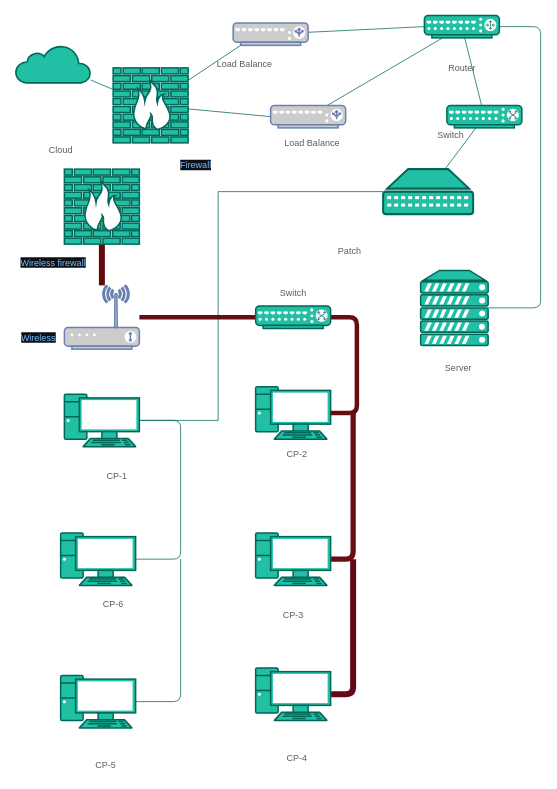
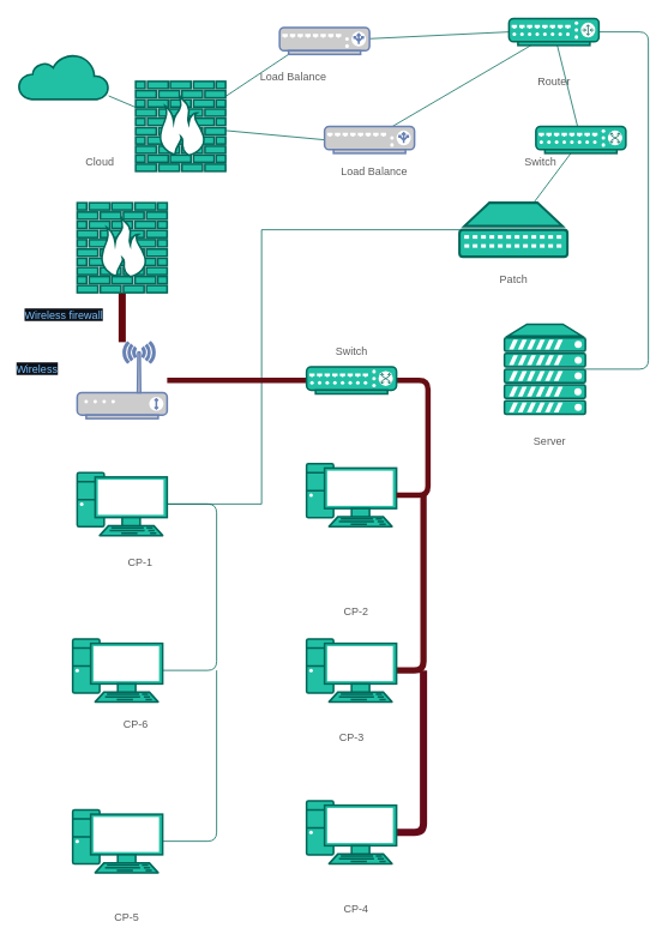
  <mxCell id="0" />
  <mxCell id="1" parent="0" />
  <mxCell id="2" style="edgeStyle=orthogonalEdgeStyle;rounded=1;sketch=0;orthogonalLoop=1;jettySize=auto;html=1;fontColor=#5C5C5C;endArrow=none;endFill=0;strokeColor=#006658;fillColor=#21C0A5;entryX=1;entryY=0.5;entryDx=0;entryDy=0;entryPerimeter=0;" edge="1" parent="1" source="3" target="29"><mxGeometry relative="1" as="geometry"><mxPoint x="240" y="750" as="targetPoint" /><Array as="points"><mxPoint x="240" y="560" /><mxPoint x="240" y="745" /></Array></mxGeometry></mxCell>
  <mxCell id="3" value="" style="fontColor=#5C5C5C;verticalAlign=top;verticalLabelPosition=bottom;labelPosition=center;align=center;html=1;outlineConnect=0;fillColor=#21C0A5;strokeColor=#006658;gradientDirection=north;strokeWidth=2;shape=mxgraph.networks.pc;" parent="1" vertex="1"><mxGeometry x="85" y="525" width="100" height="70" as="geometry" /></mxCell>
  <mxCell id="4" style="edgeStyle=none;rounded=1;sketch=0;orthogonalLoop=1;jettySize=auto;html=1;fontColor=#5C5C5C;endArrow=none;endFill=0;strokeColor=#006658;fillColor=#21C0A5;" edge="1" parent="1" source="6" target="8"><mxGeometry relative="1" as="geometry" /></mxCell>
  <mxCell id="5" style="edgeStyle=orthogonalEdgeStyle;rounded=1;sketch=0;orthogonalLoop=1;jettySize=auto;html=1;fontColor=#5C5C5C;endArrow=none;endFill=0;strokeColor=#006658;fillColor=#21C0A5;" edge="1" parent="1" source="6" target="9"><mxGeometry relative="1" as="geometry"><Array as="points"><mxPoint x="720" y="35" /><mxPoint x="720" y="410" /></Array></mxGeometry></mxCell>
  <mxCell id="6" value="" style="fontColor=#5C5C5C;verticalAlign=top;verticalLabelPosition=bottom;labelPosition=center;align=center;html=1;outlineConnect=0;fillColor=#21C0A5;strokeColor=#006658;gradientDirection=north;strokeWidth=2;shape=mxgraph.networks.router;" parent="1" vertex="1"><mxGeometry x="565" y="20" width="100" height="30" as="geometry" /></mxCell>
  <mxCell id="7" style="edgeStyle=none;rounded=1;sketch=0;orthogonalLoop=1;jettySize=auto;html=1;fontColor=#5C5C5C;endArrow=none;endFill=0;strokeColor=#006658;fillColor=#21C0A5;" edge="1" parent="1" source="8" target="19"><mxGeometry relative="1" as="geometry" /></mxCell>
  <mxCell id="8" value="" style="fontColor=#5C5C5C;verticalAlign=top;verticalLabelPosition=bottom;labelPosition=center;align=center;html=1;outlineConnect=0;fillColor=#21C0A5;strokeColor=#006658;gradientDirection=north;strokeWidth=2;shape=mxgraph.networks.switch;" parent="1" vertex="1"><mxGeometry x="595" y="140" width="100" height="30" as="geometry" /></mxCell>
  <mxCell id="9" value="" style="fontColor=#5C5C5C;verticalAlign=top;verticalLabelPosition=bottom;labelPosition=center;align=center;html=1;outlineConnect=0;fillColor=#21C0A5;strokeColor=#006658;gradientDirection=north;strokeWidth=2;shape=mxgraph.networks.server;" parent="1" vertex="1"><mxGeometry x="560" y="360" width="90" height="100" as="geometry" /></mxCell>
  <mxCell id="10" style="edgeStyle=none;rounded=1;sketch=0;orthogonalLoop=1;jettySize=auto;html=1;entryX=0.1;entryY=1;entryDx=0;entryDy=0;entryPerimeter=0;fontColor=#5C5C5C;endArrow=none;endFill=0;strokeColor=#006658;fillColor=#21C0A5;" edge="1" parent="1" source="12" target="37"><mxGeometry relative="1" as="geometry" /></mxCell>
  <mxCell id="11" style="edgeStyle=none;rounded=1;sketch=0;orthogonalLoop=1;jettySize=auto;html=1;entryX=0;entryY=0.5;entryDx=0;entryDy=0;entryPerimeter=0;fontColor=#5C5C5C;endArrow=none;endFill=0;strokeColor=#006658;fillColor=#21C0A5;" edge="1" parent="1" source="12" target="39"><mxGeometry relative="1" as="geometry" /></mxCell>
  <mxCell id="12" value="" style="fontColor=#5C5C5C;verticalAlign=top;verticalLabelPosition=bottom;labelPosition=center;align=center;html=1;outlineConnect=0;fillColor=#21C0A5;strokeColor=#006658;gradientDirection=north;strokeWidth=2;shape=mxgraph.networks.firewall;" parent="1" vertex="1"><mxGeometry x="150" y="90" width="100" height="100" as="geometry" /></mxCell>
  <mxCell id="13" style="edgeStyle=none;rounded=1;sketch=0;orthogonalLoop=1;jettySize=auto;html=1;fontColor=#5C5C5C;endArrow=none;endFill=0;strokeColor=#006658;fillColor=#21C0A5;" edge="1" parent="1" source="14" target="12"><mxGeometry relative="1" as="geometry" /></mxCell>
  <mxCell id="14" value="" style="html=1;outlineConnect=0;fillColor=#21C0A5;strokeColor=#006658;gradientDirection=north;strokeWidth=2;shape=mxgraph.networks.cloud;fontColor=#5C5C5C;" parent="1" vertex="1"><mxGeometry x="20" y="60" width="100" height="50" as="geometry" /></mxCell>
  <mxCell id="15" style="edgeStyle=orthogonalEdgeStyle;rounded=1;sketch=0;orthogonalLoop=1;jettySize=auto;html=1;entryX=1;entryY=0.5;entryDx=0;entryDy=0;entryPerimeter=0;fontColor=#5C5C5C;endArrow=none;endFill=0;fillColor=#21C0A5;strokeWidth=7;strokeColor=#660E14;" edge="1" parent="1" target="32"><mxGeometry relative="1" as="geometry"><mxPoint x="470" y="550" as="sourcePoint" /><Array as="points"><mxPoint x="470" y="745" /></Array></mxGeometry></mxCell>
  <mxCell id="16" value="" style="fontColor=#5C5C5C;verticalAlign=top;verticalLabelPosition=bottom;labelPosition=center;align=center;html=1;outlineConnect=0;fillColor=#21C0A5;strokeColor=#006658;gradientDirection=north;strokeWidth=2;shape=mxgraph.networks.pc;" parent="1" vertex="1"><mxGeometry x="340" y="515" width="100" height="70" as="geometry" /></mxCell>
  <mxCell id="17" style="edgeStyle=elbowEdgeStyle;rounded=0;orthogonalLoop=1;jettySize=auto;html=1;strokeColor=#006658;fontColor=#5C5C5C;endArrow=none;endFill=0;" parent="1" source="19" target="3" edge="1"><mxGeometry relative="1" as="geometry"><mxPoint x="160" y="300" as="targetPoint" /><Array as="points"><mxPoint x="290" y="560" /></Array></mxGeometry></mxCell>
  <mxCell id="18" style="edgeStyle=orthogonalEdgeStyle;rounded=1;sketch=0;orthogonalLoop=1;jettySize=auto;html=1;entryX=1;entryY=0.5;entryDx=0;entryDy=0;entryPerimeter=0;fontColor=#5C5C5C;endArrow=none;endFill=0;fillColor=#21C0A5;strokeWidth=6;strokeColor=#660D13;" edge="1" parent="1" source="46" target="16"><mxGeometry relative="1" as="geometry"><Array as="points"><mxPoint x="475" y="423" /><mxPoint x="475" y="550" /></Array></mxGeometry></mxCell>
  <mxCell id="19" value="" style="fontColor=#5C5C5C;verticalAlign=top;verticalLabelPosition=bottom;labelPosition=center;align=center;html=1;outlineConnect=0;fillColor=#21C0A5;strokeColor=#006658;gradientColor=none;gradientDirection=north;strokeWidth=2;shape=mxgraph.networks.patch_panel;fontFamily=Helvetica;fontSize=12;" parent="1" vertex="1"><mxGeometry x="510" y="225" width="120" height="60" as="geometry" /></mxCell>
- <mxCell id="20" value="CP-2" style="text;html=1;resizable=0;autosize=1;align=center;verticalAlign=middle;points=[];fillColor=none;strokeColor=none;rounded=0;fontColor=#5C5C5C;" parent="1" vertex="1"><mxGeometry x="375" y="595" width="40" height="20" as="geometry" /></mxCell>
- <mxCell id="21" value="CP-1" style="text;html=1;resizable=0;autosize=1;align=center;verticalAlign=middle;points=[];fillColor=none;strokeColor=none;rounded=0;fontColor=#5C5C5C;" parent="1" vertex="1"><mxGeometry x="135" y="625" width="40" height="20" as="geometry" /></mxCell>
- <mxCell id="22" value="Cloud" style="text;html=1;resizable=0;autosize=1;align=center;verticalAlign=middle;points=[];fillColor=none;strokeColor=none;rounded=0;fontColor=#5C5C5C;" parent="1" vertex="1"><mxGeometry x="55" y="190" width="50" height="20" as="geometry" /></mxCell>
- <mxCell id="23" value="&lt;span style=&quot;font-style: normal ; font-weight: normal ; letter-spacing: normal ; text-indent: 0px ; text-transform: none ; word-spacing: 0px ; text-decoration: none ; color: rgb(121 , 192 , 255) ; font-size: 12px ; background-color: rgb(13 , 17 , 23) ; float: none ; display: inline&quot;&gt;Firewall&lt;/span&gt;" style="text;html=1;resizable=0;autosize=1;align=center;verticalAlign=middle;points=[];fillColor=none;strokeColor=none;rounded=0;fontColor=#5C5C5C;" parent="1" vertex="1"><mxGeometry x="230" y="210" width="60" height="20" as="geometry" /></mxCell>
+ <mxCell id="20" value="CP-2" style="text;html=1;resizable=0;autosize=1;align=center;verticalAlign=middle;points=[];fillColor=none;strokeColor=none;rounded=0;fontColor=#5C5C5C;" parent="1" vertex="1"><mxGeometry x="375" y="670" width="40" height="20" as="geometry" /></mxCell>
+ <mxCell id="21" value="CP-1" style="text;html=1;resizable=0;autosize=1;align=center;verticalAlign=middle;points=[];fillColor=none;strokeColor=none;rounded=0;fontColor=#5C5C5C;" parent="1" vertex="1"><mxGeometry x="135" y="615" width="40" height="20" as="geometry" /></mxCell>
+ <mxCell id="22" value="Cloud" style="text;html=1;resizable=0;autosize=1;align=center;verticalAlign=middle;points=[];fillColor=none;strokeColor=none;rounded=0;fontColor=#5C5C5C;" parent="1" vertex="1"><mxGeometry x="85" y="170" width="50" height="20" as="geometry" /></mxCell>
  <mxCell id="24" value="Router" style="text;html=1;resizable=0;autosize=1;align=center;verticalAlign=middle;points=[];fillColor=none;strokeColor=none;rounded=0;fontColor=#5C5C5C;" parent="1" vertex="1"><mxGeometry x="590" y="80" width="50" height="20" as="geometry" /></mxCell>
  <mxCell id="25" value="Server" style="text;html=1;resizable=0;autosize=1;align=center;verticalAlign=middle;points=[];fillColor=none;strokeColor=none;rounded=0;fontColor=#5C5C5C;" parent="1" vertex="1"><mxGeometry x="585" y="480" width="50" height="20" as="geometry" /></mxCell>
  <mxCell id="26" value="Switch" style="text;html=1;resizable=0;autosize=1;align=center;verticalAlign=middle;points=[];fillColor=none;strokeColor=none;rounded=0;fontColor=#5C5C5C;" parent="1" vertex="1"><mxGeometry x="575" y="170" width="50" height="20" as="geometry" /></mxCell>
- <mxCell id="27" value="Patch" style="text;html=1;resizable=0;autosize=1;align=center;verticalAlign=middle;points=[];fillColor=none;strokeColor=none;rounded=0;sketch=0;fontColor=#5C5C5C;" parent="1" vertex="1"><mxGeometry x="440" y="325" width="50" height="20" as="geometry" /></mxCell>
+ <mxCell id="27" value="Patch" style="text;html=1;resizable=0;autosize=1;align=center;verticalAlign=middle;points=[];fillColor=none;strokeColor=none;rounded=0;sketch=0;fontColor=#5C5C5C;" parent="1" vertex="1"><mxGeometry x="545" y="300" width="50" height="20" as="geometry" /></mxCell>
  <mxCell id="28" style="edgeStyle=orthogonalEdgeStyle;rounded=1;sketch=0;orthogonalLoop=1;jettySize=auto;html=1;entryX=1;entryY=0.5;entryDx=0;entryDy=0;entryPerimeter=0;fontColor=#5C5C5C;endArrow=none;endFill=0;strokeColor=#006658;fillColor=#21C0A5;" edge="1" parent="1" target="30"><mxGeometry relative="1" as="geometry"><mxPoint x="240" y="745" as="sourcePoint" /><Array as="points"><mxPoint x="240" y="935" /></Array></mxGeometry></mxCell>
  <mxCell id="29" value="" style="fontColor=#5C5C5C;verticalAlign=top;verticalLabelPosition=bottom;labelPosition=center;align=center;html=1;outlineConnect=0;fillColor=#21C0A5;strokeColor=#006658;gradientDirection=north;strokeWidth=2;shape=mxgraph.networks.pc;" vertex="1" parent="1"><mxGeometry x="80" y="710" width="100" height="70" as="geometry" /></mxCell>
  <mxCell id="30" value="" style="fontColor=#5C5C5C;verticalAlign=top;verticalLabelPosition=bottom;labelPosition=center;align=center;html=1;outlineConnect=0;fillColor=#21C0A5;strokeColor=#006658;gradientDirection=north;strokeWidth=2;shape=mxgraph.networks.pc;" vertex="1" parent="1"><mxGeometry x="80" y="900" width="100" height="70" as="geometry" /></mxCell>
  <mxCell id="31" style="edgeStyle=orthogonalEdgeStyle;rounded=1;sketch=0;orthogonalLoop=1;jettySize=auto;html=1;entryX=1;entryY=0.5;entryDx=0;entryDy=0;entryPerimeter=0;fontColor=#5C5C5C;endArrow=none;endFill=0;fillColor=#21C0A5;strokeWidth=8;strokeColor=#660A1A;" edge="1" parent="1" target="33"><mxGeometry relative="1" as="geometry"><mxPoint x="470" y="745" as="sourcePoint" /><Array as="points"><mxPoint x="470" y="925" /></Array></mxGeometry></mxCell>
  <mxCell id="32" value="" style="fontColor=#5C5C5C;verticalAlign=top;verticalLabelPosition=bottom;labelPosition=center;align=center;html=1;outlineConnect=0;fillColor=#21C0A5;strokeColor=#006658;gradientDirection=north;strokeWidth=2;shape=mxgraph.networks.pc;" vertex="1" parent="1"><mxGeometry x="340" y="710" width="100" height="70" as="geometry" /></mxCell>
  <mxCell id="33" value="" style="fontColor=#5C5C5C;verticalAlign=top;verticalLabelPosition=bottom;labelPosition=center;align=center;html=1;outlineConnect=0;fillColor=#21C0A5;strokeColor=#006658;gradientDirection=north;strokeWidth=2;shape=mxgraph.networks.pc;" vertex="1" parent="1"><mxGeometry x="340" y="890" width="100" height="70" as="geometry" /></mxCell>
  <mxCell id="34" style="edgeStyle=orthogonalEdgeStyle;rounded=1;sketch=0;orthogonalLoop=1;jettySize=auto;html=1;fontColor=#5C5C5C;endArrow=none;endFill=0;fillColor=#21C0A5;strokeWidth=8;strokeColor=#66090F;" edge="1" parent="1" source="35" target="46"><mxGeometry relative="1" as="geometry" /></mxCell>
  <mxCell id="35" value="" style="fontColor=#5C5C5C;verticalAlign=top;verticalLabelPosition=bottom;labelPosition=center;align=center;html=1;outlineConnect=0;fillColor=#21C0A5;strokeColor=#006658;gradientDirection=north;strokeWidth=2;shape=mxgraph.networks.firewall;" vertex="1" parent="1"><mxGeometry x="85" y="225" width="100" height="100" as="geometry" /></mxCell>
  <mxCell id="36" style="edgeStyle=none;rounded=1;sketch=0;orthogonalLoop=1;jettySize=auto;html=1;entryX=0;entryY=0.5;entryDx=0;entryDy=0;entryPerimeter=0;fontColor=#5C5C5C;endArrow=none;endFill=0;strokeColor=#006658;fillColor=#21C0A5;" edge="1" parent="1" source="37" target="6"><mxGeometry relative="1" as="geometry" /></mxCell>
  <mxCell id="37" value="" style="fontColor=#0066CC;verticalAlign=top;verticalLabelPosition=bottom;labelPosition=center;align=center;html=1;outlineConnect=0;fillColor=#CCCCCC;strokeColor=#6881B3;gradientColor=none;gradientDirection=north;strokeWidth=2;shape=mxgraph.networks.load_balancer;rounded=0;sketch=0;" vertex="1" parent="1"><mxGeometry x="310" y="30" width="100" height="30" as="geometry" /></mxCell>
  <mxCell id="38" style="edgeStyle=none;rounded=1;sketch=0;orthogonalLoop=1;jettySize=auto;html=1;fontColor=#5C5C5C;endArrow=none;endFill=0;strokeColor=#006658;fillColor=#21C0A5;" edge="1" parent="1" source="39" target="6"><mxGeometry relative="1" as="geometry" /></mxCell>
  <mxCell id="39" value="" style="fontColor=#0066CC;verticalAlign=top;verticalLabelPosition=bottom;labelPosition=center;align=center;html=1;outlineConnect=0;fillColor=#CCCCCC;strokeColor=#6881B3;gradientColor=none;gradientDirection=north;strokeWidth=2;shape=mxgraph.networks.load_balancer;rounded=0;sketch=0;" vertex="1" parent="1"><mxGeometry x="360" y="140" width="100" height="30" as="geometry" /></mxCell>
  <mxCell id="40" value="Load Balance" style="text;html=1;resizable=0;autosize=1;align=center;verticalAlign=middle;points=[];fillColor=none;strokeColor=none;rounded=0;sketch=0;fontColor=#5C5C5C;" vertex="1" parent="1"><mxGeometry x="370" y="180" width="90" height="20" as="geometry" /></mxCell>
  <mxCell id="41" value="Load Balance" style="text;html=1;resizable=0;autosize=1;align=center;verticalAlign=middle;points=[];fillColor=none;strokeColor=none;rounded=0;sketch=0;fontColor=#5C5C5C;" vertex="1" parent="1"><mxGeometry x="280" y="75" width="90" height="20" as="geometry" /></mxCell>
  <mxCell id="42" value="CP-6" style="text;html=1;resizable=0;autosize=1;align=center;verticalAlign=middle;points=[];fillColor=none;strokeColor=none;rounded=0;sketch=0;fontColor=#5C5C5C;" vertex="1" parent="1"><mxGeometry x="130" y="795" width="40" height="20" as="geometry" /></mxCell>
  <mxCell id="43" value="CP-3" style="text;html=1;resizable=0;autosize=1;align=center;verticalAlign=middle;points=[];fillColor=none;strokeColor=none;rounded=0;sketch=0;fontColor=#5C5C5C;" vertex="1" parent="1"><mxGeometry x="370" y="810" width="40" height="20" as="geometry" /></mxCell>
  <mxCell id="44" value="CP-4" style="text;html=1;resizable=0;autosize=1;align=center;verticalAlign=middle;points=[];fillColor=none;strokeColor=none;rounded=0;sketch=0;fontColor=#5C5C5C;" vertex="1" parent="1"><mxGeometry x="375" y="1000" width="40" height="20" as="geometry" /></mxCell>
  <mxCell id="45" value="CP-5" style="text;html=1;resizable=0;autosize=1;align=center;verticalAlign=middle;points=[];fillColor=none;strokeColor=none;rounded=0;sketch=0;fontColor=#5C5C5C;" vertex="1" parent="1"><mxGeometry x="120" y="1010" width="40" height="20" as="geometry" /></mxCell>
  <mxCell id="46" value="" style="fontColor=#0066CC;verticalAlign=top;verticalLabelPosition=bottom;labelPosition=center;align=center;html=1;outlineConnect=0;fillColor=#CCCCCC;strokeColor=#6881B3;gradientColor=none;gradientDirection=north;strokeWidth=2;shape=mxgraph.networks.wireless_modem;rounded=0;sketch=0;" vertex="1" parent="1"><mxGeometry x="85" y="380" width="100" height="85" as="geometry" /></mxCell>
  <mxCell id="47" value="&lt;span style=&quot;font-style: normal ; font-weight: normal ; letter-spacing: normal ; text-indent: 0px ; text-transform: none ; word-spacing: 0px ; text-decoration: none ; color: rgb(121 , 192 , 255) ; font-size: 12px ; background-color: rgb(13 , 17 , 23) ; float: none ; display: inline&quot;&gt;Wireless firewall&lt;/span&gt;" style="text;html=1;resizable=0;autosize=1;align=center;verticalAlign=middle;points=[];fillColor=none;strokeColor=none;rounded=0;fontColor=#5C5C5C;" vertex="1" parent="1"><mxGeometry x="20" y="340" width="100" height="20" as="geometry" /></mxCell>
- <mxCell id="48" value="&lt;span style=&quot;font-style: normal ; font-weight: normal ; letter-spacing: normal ; text-indent: 0px ; text-transform: none ; word-spacing: 0px ; text-decoration: none ; color: rgb(121 , 192 , 255) ; font-size: 12px ; background-color: rgb(13 , 17 , 23) ; float: none ; display: inline&quot;&gt;Wireless&lt;/span&gt;" style="text;html=1;resizable=0;autosize=1;align=center;verticalAlign=middle;points=[];fillColor=none;strokeColor=none;rounded=0;fontColor=#5C5C5C;" vertex="1" parent="1"><mxGeometry x="20" y="440" width="60" height="20" as="geometry" /></mxCell>
+ <mxCell id="48" value="&lt;span style=&quot;font-style: normal ; font-weight: normal ; letter-spacing: normal ; text-indent: 0px ; text-transform: none ; word-spacing: 0px ; text-decoration: none ; color: rgb(121 , 192 , 255) ; font-size: 12px ; background-color: rgb(13 , 17 , 23) ; float: none ; display: inline&quot;&gt;Wireless&lt;/span&gt;" style="text;html=1;resizable=0;autosize=1;align=center;verticalAlign=middle;points=[];fillColor=none;strokeColor=none;rounded=0;fontColor=#5C5C5C;" vertex="1" parent="1"><mxGeometry x="10" y="400" width="60" height="20" as="geometry" /></mxCell>
  <mxCell id="49" value="" style="fontColor=#5C5C5C;verticalAlign=top;verticalLabelPosition=bottom;labelPosition=center;align=center;html=1;outlineConnect=0;fillColor=#21C0A5;strokeColor=#006658;gradientDirection=north;strokeWidth=2;shape=mxgraph.networks.switch;" vertex="1" parent="1"><mxGeometry x="340" y="407.5" width="100" height="30" as="geometry" /></mxCell>
  <mxCell id="50" value="Switch" style="text;html=1;resizable=0;autosize=1;align=center;verticalAlign=middle;points=[];fillColor=none;strokeColor=none;rounded=0;fontColor=#5C5C5C;" vertex="1" parent="1"><mxGeometry x="365" y="380" width="50" height="20" as="geometry" /></mxCell>
